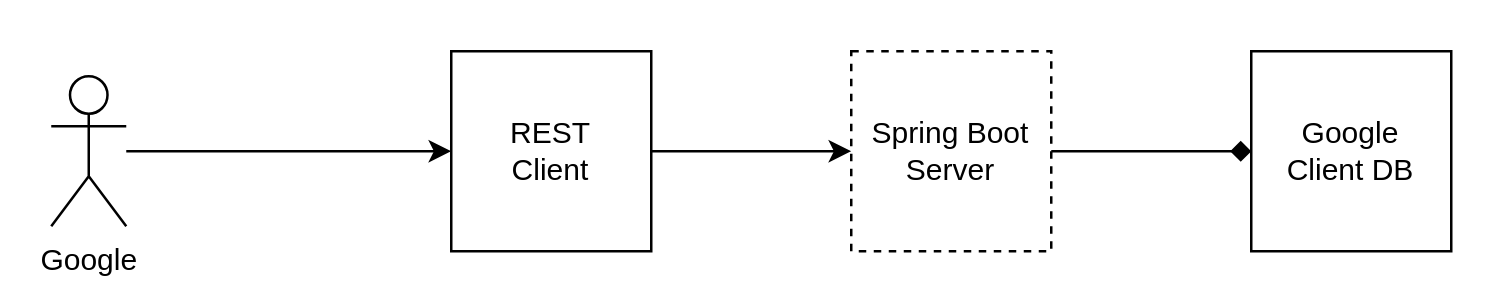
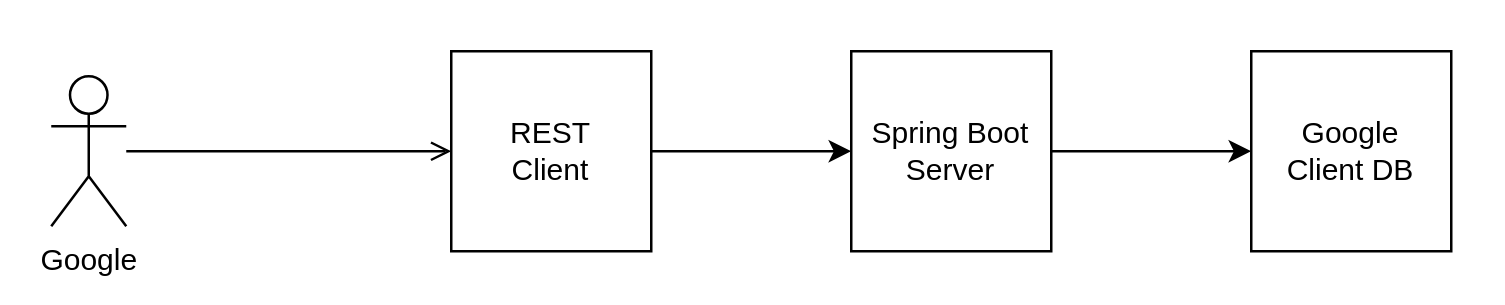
  <mxCell id="0" />
  <mxCell id="1" parent="0" />
  <mxCell id="2" value="" style="group" vertex="1" connectable="0" parent="1"><mxGeometry x="20" y="20" width="560" height="80" as="geometry" /></mxCell>
  <mxCell id="3" value="REST&lt;br&gt;Client" style="whiteSpace=wrap;html=1;aspect=fixed;" vertex="1" parent="2"><mxGeometry x="160" width="80" height="80" as="geometry" /></mxCell>
  <mxCell id="4" value="Google&lt;br&gt;" style="shape=umlActor;verticalLabelPosition=bottom;labelBackgroundColor=#ffffff;verticalAlign=top;html=1;outlineConnect=0;" vertex="1" parent="2"><mxGeometry y="10" width="30" height="60" as="geometry" /></mxCell>
- <mxCell id="5" value="Spring Boot&lt;br&gt;Server" style="whiteSpace=wrap;html=1;aspect=fixed;dashed=1;" vertex="1" parent="2"><mxGeometry x="320" width="80" height="80" as="geometry" /></mxCell>
+ <mxCell id="5" value="Spring Boot&lt;br&gt;Server" style="whiteSpace=wrap;html=1;aspect=fixed;" vertex="1" parent="2"><mxGeometry x="320" width="80" height="80" as="geometry" /></mxCell>
  <mxCell id="6" value="Google&lt;br&gt;Client DB" style="whiteSpace=wrap;html=1;aspect=fixed;" vertex="1" parent="2"><mxGeometry x="480" width="80" height="80" as="geometry" /></mxCell>
- <mxCell id="7" style="edgeStyle=orthogonalEdgeStyle;rounded=0;orthogonalLoop=1;jettySize=auto;html=1;entryX=0;entryY=0.5;entryDx=0;entryDy=0;" edge="1" parent="2" source="4" target="3"><mxGeometry relative="1" as="geometry" /></mxCell>
+ <mxCell id="7" style="edgeStyle=orthogonalEdgeStyle;rounded=0;orthogonalLoop=1;jettySize=auto;html=1;entryX=0;entryY=0.5;entryDx=0;entryDy=0;endArrow=open;" edge="1" parent="2" source="4" target="3"><mxGeometry relative="1" as="geometry" /></mxCell>
  <mxCell id="8" style="edgeStyle=orthogonalEdgeStyle;rounded=0;orthogonalLoop=1;jettySize=auto;html=1;entryX=0;entryY=0.5;entryDx=0;entryDy=0;" edge="1" parent="2" source="3" target="5"><mxGeometry relative="1" as="geometry" /></mxCell>
- <mxCell id="9" style="edgeStyle=orthogonalEdgeStyle;rounded=0;orthogonalLoop=1;jettySize=auto;html=1;entryX=0;entryY=0.5;entryDx=0;entryDy=0;endArrow=diamond;" edge="1" parent="2" source="5" target="6"><mxGeometry relative="1" as="geometry" /></mxCell>
+ <mxCell id="9" style="edgeStyle=orthogonalEdgeStyle;rounded=0;orthogonalLoop=1;jettySize=auto;html=1;entryX=0;entryY=0.5;entryDx=0;entryDy=0;" edge="1" parent="2" source="5" target="6"><mxGeometry relative="1" as="geometry" /></mxCell>
